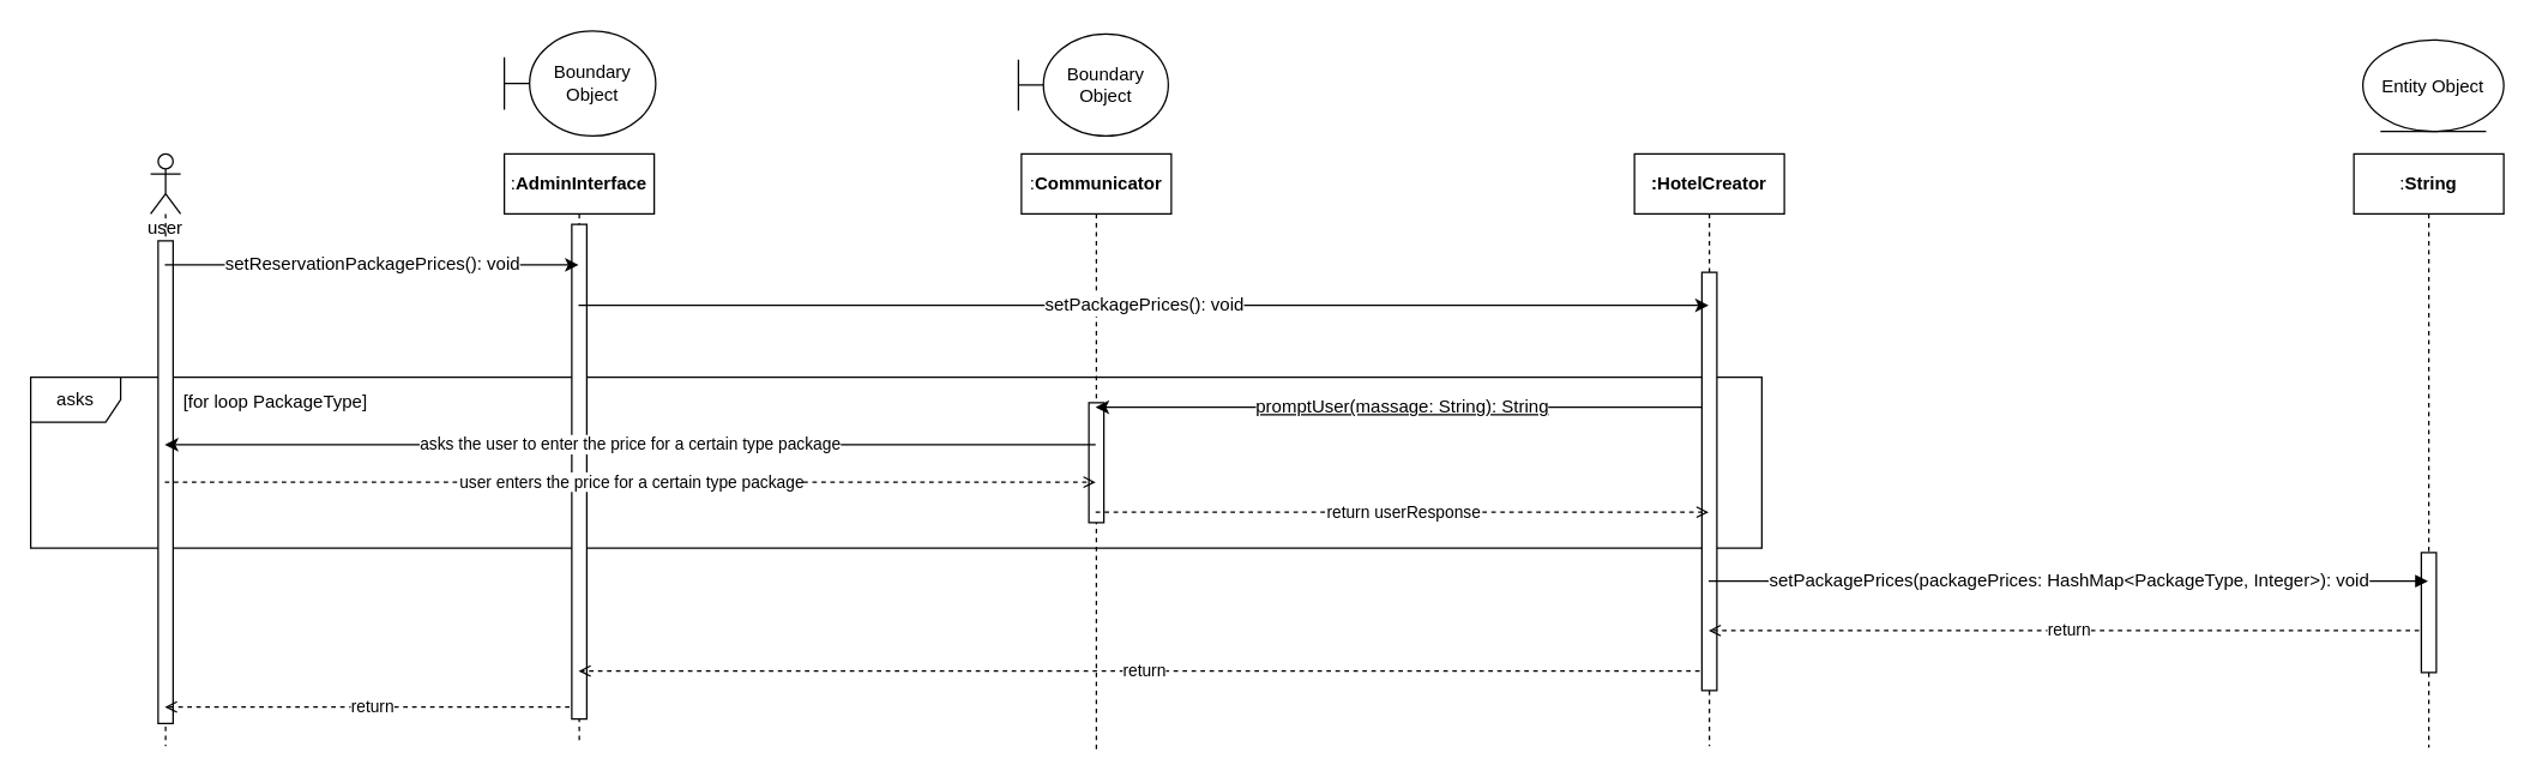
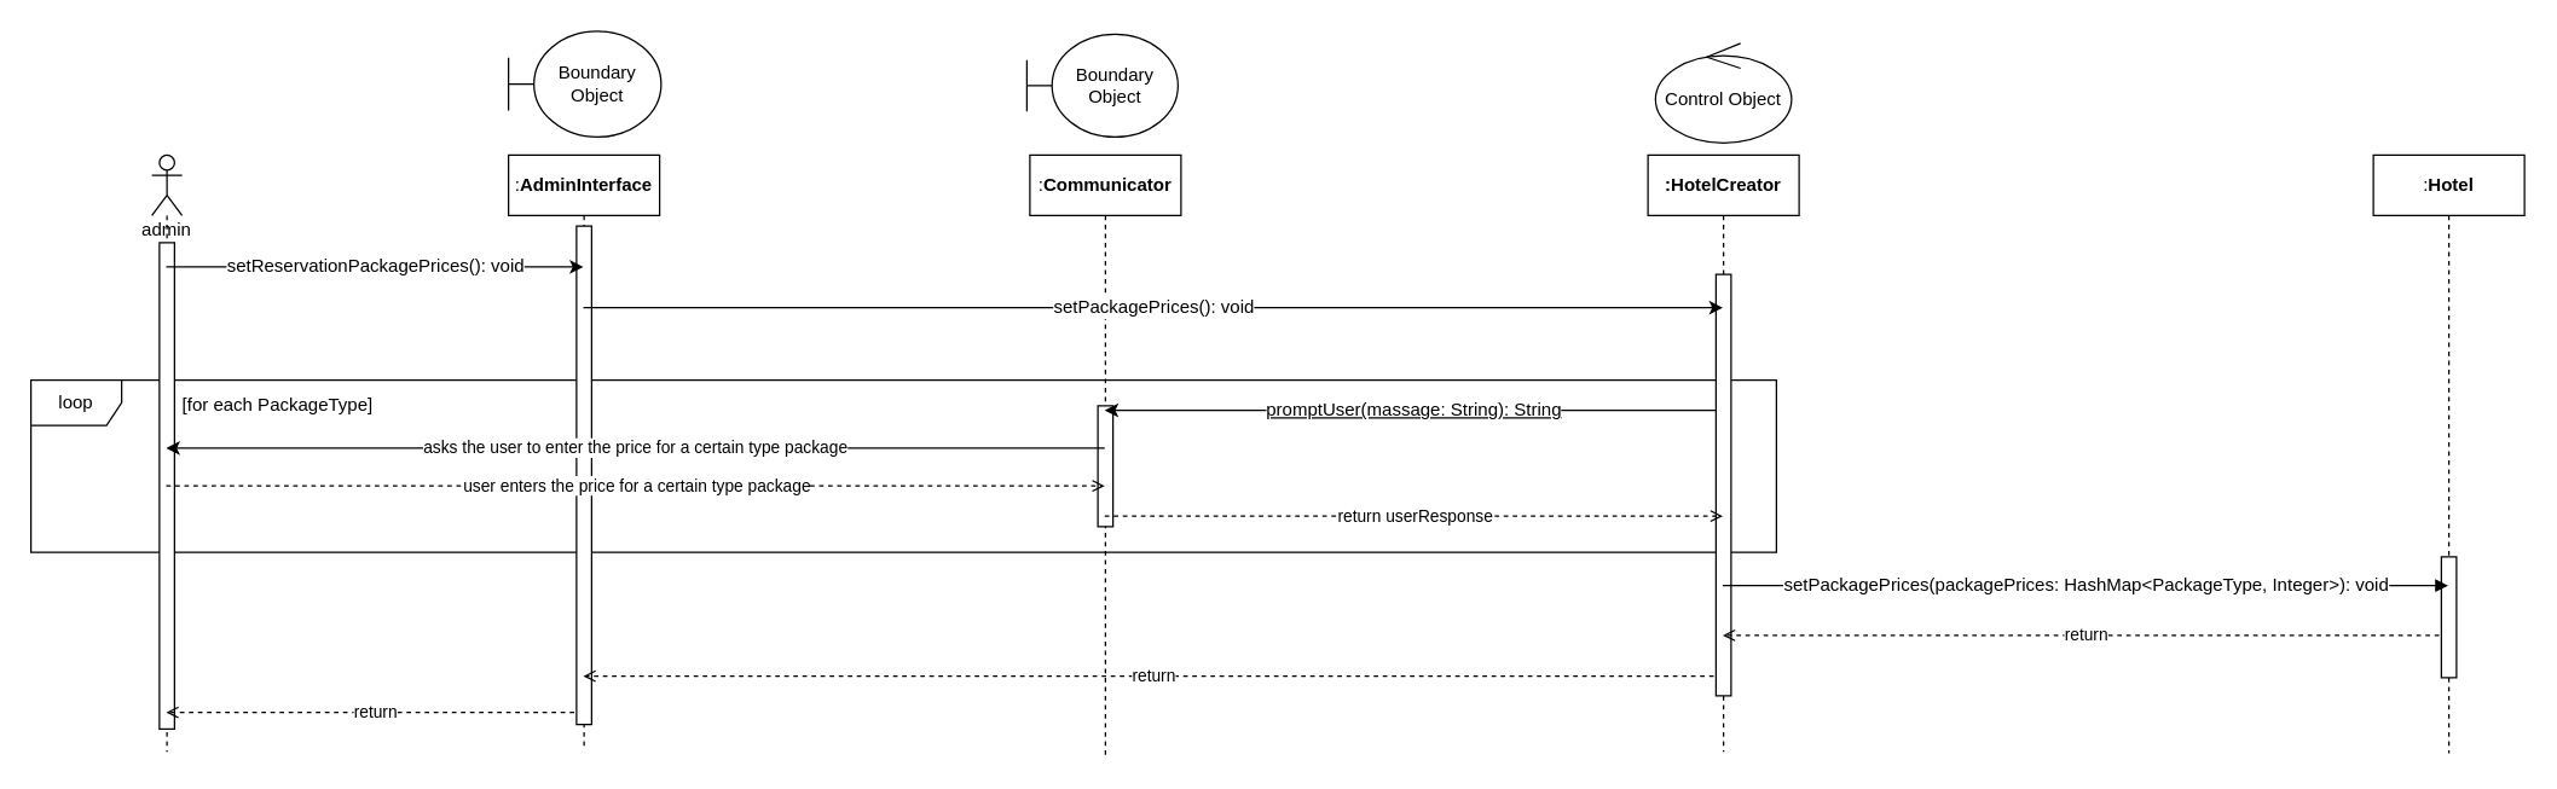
  <mxCell id="0" />
  <mxCell id="1" parent="0" />
  <mxCell id="2" value=":&lt;span style=&quot;font-weight: 700;&quot;&gt;Communicator&lt;/span&gt;" style="shape=umlLifeline;perimeter=lifelinePerimeter;whiteSpace=wrap;html=1;container=1;collapsible=0;recursiveResize=0;outlineConnect=0;" parent="1" vertex="1"><mxGeometry x="681" y="102" width="100" height="398" as="geometry" /></mxCell>
  <mxCell id="3" value="" style="group" parent="1" vertex="1" connectable="0"><mxGeometry x="20" y="251" width="1155" height="114" as="geometry" /></mxCell>
- <mxCell id="4" value="asks" style="shape=umlFrame;whiteSpace=wrap;html=1;" parent="3" vertex="1"><mxGeometry width="1155" height="114" as="geometry" /></mxCell>
- <mxCell id="5" value="[for loop PackageType]" style="text;html=1;align=center;verticalAlign=middle;resizable=0;points=[];autosize=1;strokeColor=none;fillColor=none;" parent="3" vertex="1"><mxGeometry x="90.865" y="3.99" width="144" height="26" as="geometry" /></mxCell>
+ <mxCell id="4" value="loop" style="shape=umlFrame;whiteSpace=wrap;html=1;" parent="3" vertex="1"><mxGeometry width="1155" height="114" as="geometry" /></mxCell>
+ <mxCell id="5" value="[for each PackageType]" style="text;html=1;align=center;verticalAlign=middle;resizable=0;points=[];autosize=1;strokeColor=none;fillColor=none;" parent="3" vertex="1"><mxGeometry x="90.865" y="3.99" width="144" height="26" as="geometry" /></mxCell>
  <mxCell id="6" value="" style="html=1;points=[];perimeter=orthogonalPerimeter;" parent="3" vertex="1"><mxGeometry x="706" y="17" width="10" height="80" as="geometry" /></mxCell>
- <mxCell id="7" value="user" style="shape=umlLifeline;participant=umlActor;perimeter=lifelinePerimeter;whiteSpace=wrap;html=1;container=1;collapsible=0;recursiveResize=0;verticalAlign=top;spacingTop=36;outlineConnect=0;" parent="1" vertex="1"><mxGeometry x="100" y="102" width="20" height="395" as="geometry" /></mxCell>
+ <mxCell id="7" value="admin" style="shape=umlLifeline;participant=umlActor;perimeter=lifelinePerimeter;whiteSpace=wrap;html=1;container=1;collapsible=0;recursiveResize=0;verticalAlign=top;spacingTop=36;outlineConnect=0;" parent="1" vertex="1"><mxGeometry x="100" y="102" width="20" height="395" as="geometry" /></mxCell>
  <mxCell id="8" value="" style="html=1;points=[];perimeter=orthogonalPerimeter;" parent="7" vertex="1"><mxGeometry x="5" y="58" width="10" height="322" as="geometry" /></mxCell>
  <mxCell id="9" value="return" style="edgeStyle=none;rounded=0;orthogonalLoop=1;jettySize=auto;html=1;dashed=1;endArrow=open;endFill=0;" parent="1" source="10" target="7" edge="1"><mxGeometry relative="1" as="geometry"><Array as="points"><mxPoint x="271" y="471" /></Array></mxGeometry></mxCell>
  <mxCell id="10" value=":&lt;span style=&quot;font-weight: 700;&quot;&gt;AdminInterface&lt;/span&gt;" style="shape=umlLifeline;perimeter=lifelinePerimeter;whiteSpace=wrap;html=1;container=1;collapsible=0;recursiveResize=0;outlineConnect=0;" parent="1" vertex="1"><mxGeometry x="336" y="102" width="100" height="393" as="geometry" /></mxCell>
  <mxCell id="11" value="" style="html=1;points=[];perimeter=orthogonalPerimeter;" parent="10" vertex="1"><mxGeometry x="45" y="47" width="10" height="330" as="geometry" /></mxCell>
  <mxCell id="12" value="asks the user to enter the price for a certain type package" style="edgeStyle=none;rounded=0;orthogonalLoop=1;jettySize=auto;html=1;" parent="1" source="2" target="7" edge="1"><mxGeometry relative="1" as="geometry"><Array as="points"><mxPoint x="437" y="296" /></Array></mxGeometry></mxCell>
  <mxCell id="13" value="&lt;span style=&quot;font-size: 12px; text-align: left; text-decoration-line: underline;&quot;&gt;promptUser(massage:&amp;nbsp;String):&amp;nbsp;String&lt;/span&gt;" style="edgeStyle=none;rounded=0;orthogonalLoop=1;jettySize=auto;html=1;" parent="1" source="15" target="2" edge="1"><mxGeometry relative="1" as="geometry"><Array as="points"><mxPoint x="914" y="271" /></Array></mxGeometry></mxCell>
  <mxCell id="14" value="return" style="edgeStyle=none;rounded=0;orthogonalLoop=1;jettySize=auto;html=1;dashed=1;endArrow=open;endFill=0;" parent="1" source="15" target="10" edge="1"><mxGeometry relative="1" as="geometry"><Array as="points"><mxPoint x="759" y="447" /></Array></mxGeometry></mxCell>
  <mxCell id="15" value="&lt;span style=&quot;font-weight: 700;&quot;&gt;:HotelCreator&lt;/span&gt;" style="shape=umlLifeline;perimeter=lifelinePerimeter;whiteSpace=wrap;html=1;container=1;collapsible=0;recursiveResize=0;outlineConnect=0;" parent="1" vertex="1"><mxGeometry x="1090" y="102" width="100" height="395" as="geometry" /></mxCell>
  <mxCell id="16" value="" style="html=1;points=[];perimeter=orthogonalPerimeter;" parent="15" vertex="1"><mxGeometry x="45" y="79" width="10" height="279" as="geometry" /></mxCell>
  <mxCell id="17" value="return" style="edgeStyle=none;rounded=0;orthogonalLoop=1;jettySize=auto;html=1;endArrow=open;endFill=0;dashed=1;" parent="1" source="18" target="15" edge="1"><mxGeometry relative="1" as="geometry"><Array as="points"><mxPoint x="1361" y="420" /></Array></mxGeometry></mxCell>
- <mxCell id="18" value=":&lt;span style=&quot;font-weight: 700;&quot;&gt;String&lt;/span&gt;" style="shape=umlLifeline;perimeter=lifelinePerimeter;whiteSpace=wrap;html=1;container=1;collapsible=0;recursiveResize=0;outlineConnect=0;" parent="1" vertex="1"><mxGeometry x="1570" y="102" width="100" height="396" as="geometry" /></mxCell>
+ <mxCell id="18" value=":&lt;span style=&quot;font-weight: 700;&quot;&gt;Hotel&lt;/span&gt;" style="shape=umlLifeline;perimeter=lifelinePerimeter;whiteSpace=wrap;html=1;container=1;collapsible=0;recursiveResize=0;outlineConnect=0;" parent="1" vertex="1"><mxGeometry x="1570" y="102" width="100" height="396" as="geometry" /></mxCell>
  <mxCell id="19" value="" style="html=1;points=[];perimeter=orthogonalPerimeter;" parent="18" vertex="1"><mxGeometry x="45" y="266" width="10" height="80" as="geometry" /></mxCell>
  <mxCell id="20" value="&lt;span style=&quot;font-size: 12px; text-align: left;&quot;&gt;setReservationPackagePrices(): void&lt;/span&gt;" style="rounded=0;orthogonalLoop=1;jettySize=auto;html=1;" parent="1" source="7" target="10" edge="1"><mxGeometry relative="1" as="geometry"><mxPoint x="263" y="580" as="targetPoint" /><Array as="points"><mxPoint x="262" y="176" /></Array></mxGeometry></mxCell>
  <mxCell id="21" value="&lt;span style=&quot;font-size: 12px; text-align: left;&quot;&gt;setPackagePrices():&amp;nbsp;void&lt;/span&gt;" style="edgeStyle=none;rounded=0;orthogonalLoop=1;jettySize=auto;html=1;" parent="1" source="10" target="15" edge="1"><mxGeometry relative="1" as="geometry"><Array as="points"><mxPoint x="739" y="203" /></Array></mxGeometry></mxCell>
  <mxCell id="22" value="return userResponse" style="edgeStyle=none;rounded=0;orthogonalLoop=1;jettySize=auto;html=1;dashed=1;endArrow=open;endFill=0;" parent="1" source="2" target="15" edge="1"><mxGeometry relative="1" as="geometry"><Array as="points"><mxPoint x="927" y="341" /></Array></mxGeometry></mxCell>
  <mxCell id="23" value="&lt;span style=&quot;font-size: 12px; text-align: left;&quot;&gt;setPackagePrices(packagePrices:&amp;nbsp;HashMap&amp;lt;PackageType, Integer&amp;gt;):&amp;nbsp;void&lt;/span&gt;" style="edgeStyle=none;rounded=0;orthogonalLoop=1;jettySize=auto;html=1;endArrow=block;endFill=1;" parent="1" source="15" target="18" edge="1"><mxGeometry relative="1" as="geometry"><Array as="points"><mxPoint x="1323" y="387" /></Array></mxGeometry></mxCell>
  <mxCell id="24" value="user enters&amp;nbsp;the price for a certain type package" style="edgeStyle=none;rounded=0;orthogonalLoop=1;jettySize=auto;html=1;dashed=1;endArrow=open;endFill=0;" parent="1" source="7" target="2" edge="1"><mxGeometry relative="1" as="geometry"><Array as="points"><mxPoint x="406" y="321" /></Array></mxGeometry></mxCell>
  <mxCell id="25" value="Boundary Object" style="shape=umlBoundary;whiteSpace=wrap;html=1;" parent="1" vertex="1"><mxGeometry x="336" y="20" width="101" height="70" as="geometry" /></mxCell>
  <mxCell id="26" value="Boundary Object" style="shape=umlBoundary;whiteSpace=wrap;html=1;" parent="1" vertex="1"><mxGeometry x="679" y="22" width="100" height="68" as="geometry" /></mxCell>
- <mxCell id="28" value="Entity Object" style="ellipse;shape=umlEntity;whiteSpace=wrap;html=1;" parent="1" vertex="1"><mxGeometry x="1576" y="26" width="94" height="61" as="geometry" /></mxCell>
+ <mxCell id="27" value="Control Object" style="ellipse;shape=umlControl;whiteSpace=wrap;html=1;" parent="1" vertex="1"><mxGeometry x="1095" y="28" width="90" height="66" as="geometry" /></mxCell>
